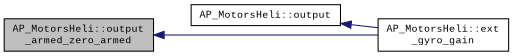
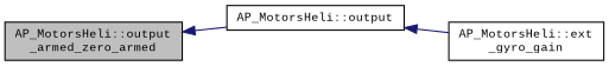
  digraph {
    fontname="Liberation Mono"
    rankdir=LR
    node [color=black fillcolor=white fontname="Liberation Mono" fontsize=10 shape=record style=filled]
    edge [color=midnightblue dir=back fontname="Liberation Mono" fontsize=10 labelfontname=Helvetica labelfontsize=10 style=solid]
    n1 [fillcolor=grey75 fontcolor=black height=0.2 label="AP_MotorsHeli::output\l_armed_zero_armed" width=0.4]
    n2 [height=0.2 label="AP_MotorsHeli::output" width=0.4]
    n3 [height=0.2 label="AP_MotorsHeli::ext\l_gyro_gain" width=0.4]
-   n1 -> n3
+   n1 -> n2
    n2 -> n3
  }
